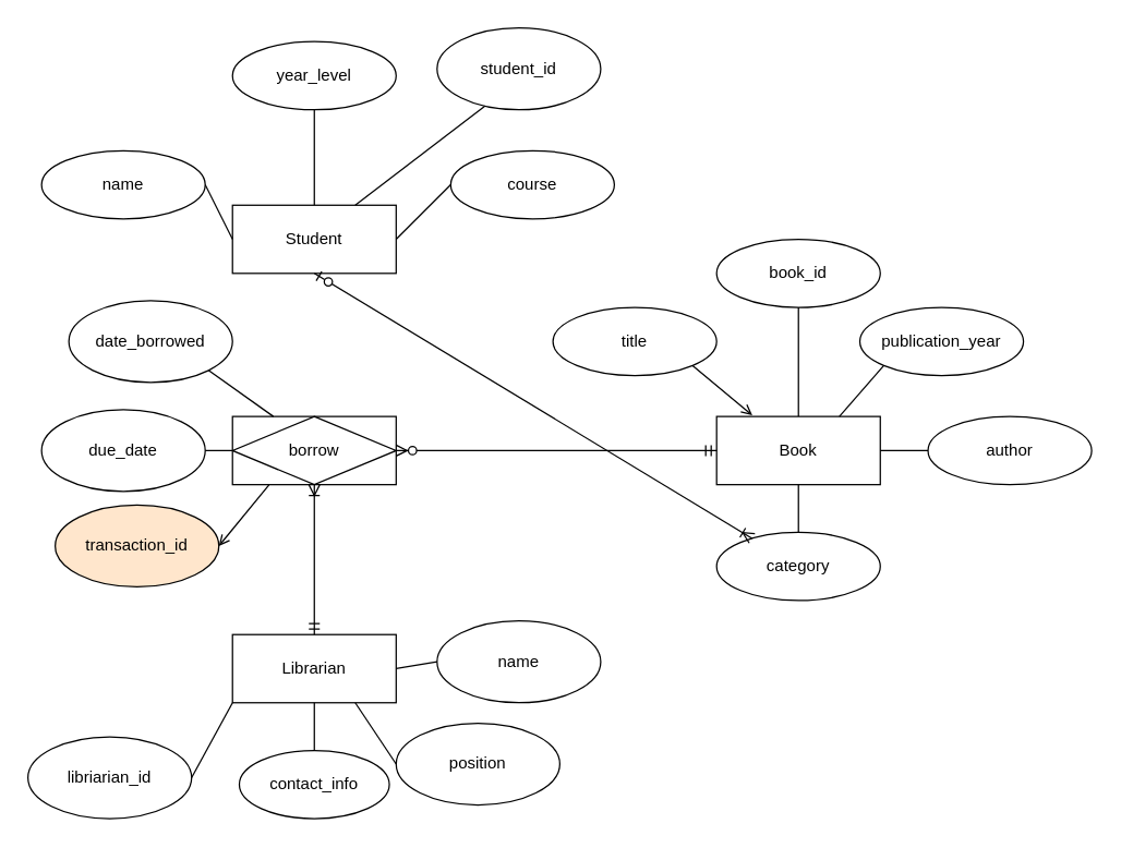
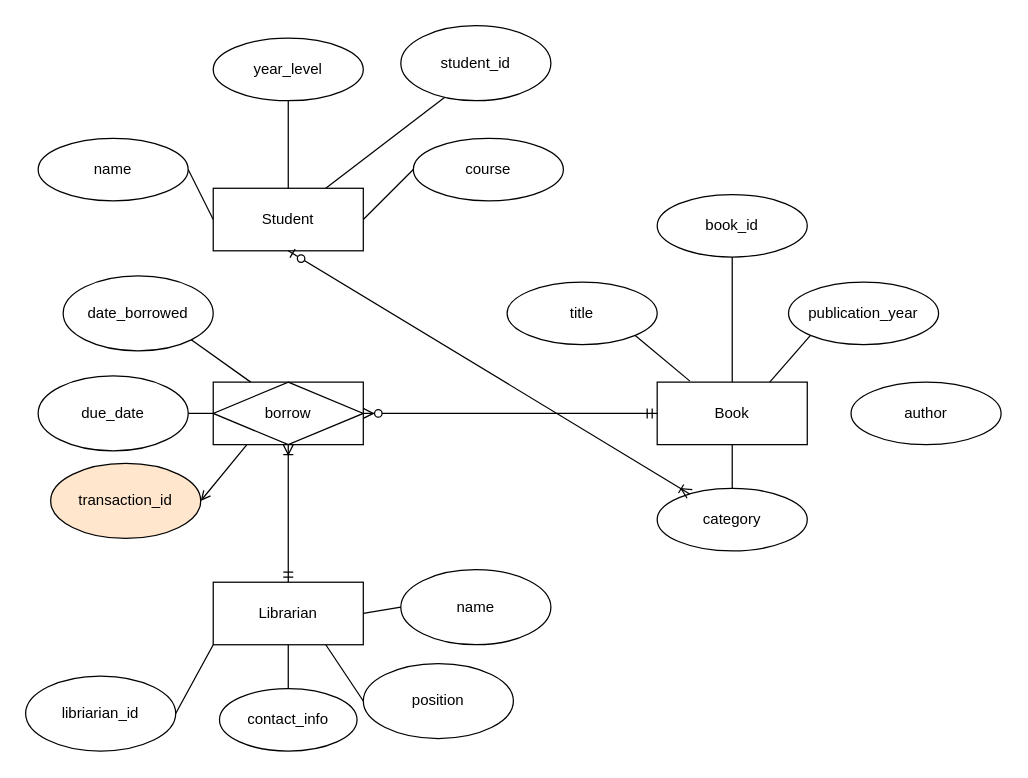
  <mxCell id="0" />
  <mxCell id="1" parent="0" />
  <mxCell id="2" value="Student" style="rounded=0;whiteSpace=wrap;html=1;" vertex="1" parent="1"><mxGeometry x="170" y="150" width="120" height="50" as="geometry" /></mxCell>
  <mxCell id="3" value="student_id" style="ellipse;whiteSpace=wrap;html=1;" vertex="1" parent="1"><mxGeometry x="320" y="20" width="120" height="60" as="geometry" /></mxCell>
  <mxCell id="4" value="name" style="ellipse;whiteSpace=wrap;html=1;" vertex="1" parent="1"><mxGeometry x="30" y="110" width="120" height="50" as="geometry" /></mxCell>
  <mxCell id="5" value="course" style="ellipse;whiteSpace=wrap;html=1;" vertex="1" parent="1"><mxGeometry x="330" y="110" width="120" height="50" as="geometry" /></mxCell>
  <mxCell id="6" value="year_level" style="ellipse;whiteSpace=wrap;html=1;" vertex="1" parent="1"><mxGeometry x="170" y="30" width="120" height="50" as="geometry" /></mxCell>
  <mxCell id="7" value="Book" style="rounded=0;whiteSpace=wrap;html=1;" vertex="1" parent="1"><mxGeometry x="525" y="305" width="120" height="50" as="geometry" /></mxCell>
- <mxCell id="8" value="book_id" style="ellipse;whiteSpace=wrap;html=1;" vertex="1" parent="1"><mxGeometry x="525" y="175" width="120" height="50" as="geometry" /></mxCell>
+ <mxCell id="8" value="book_id" style="ellipse;whiteSpace=wrap;html=1;" vertex="1" parent="1"><mxGeometry x="525" y="155" width="120" height="50" as="geometry" /></mxCell>
  <mxCell id="9" value="title" style="ellipse;whiteSpace=wrap;html=1;" vertex="1" parent="1"><mxGeometry x="405" y="225" width="120" height="50" as="geometry" /></mxCell>
  <mxCell id="10" value="author" style="ellipse;whiteSpace=wrap;html=1;" vertex="1" parent="1"><mxGeometry x="680" y="305" width="120" height="50" as="geometry" /></mxCell>
  <mxCell id="11" value="category" style="ellipse;whiteSpace=wrap;html=1;" vertex="1" parent="1"><mxGeometry x="525" y="390" width="120" height="50" as="geometry" /></mxCell>
  <mxCell id="12" value="publication_year" style="ellipse;whiteSpace=wrap;html=1;" vertex="1" parent="1"><mxGeometry x="630" y="225" width="120" height="50" as="geometry" /></mxCell>
  <mxCell id="13" value="transaction_id" style="ellipse;whiteSpace=wrap;html=1;fillColor=#ffe6cc;" vertex="1" parent="1"><mxGeometry x="40" y="370" width="120" height="60" as="geometry" /></mxCell>
  <mxCell id="14" value="date_borrowed" style="ellipse;whiteSpace=wrap;html=1;" vertex="1" parent="1"><mxGeometry x="50" y="220" width="120" height="60" as="geometry" /></mxCell>
  <mxCell id="15" value="due_date" style="ellipse;whiteSpace=wrap;html=1;" vertex="1" parent="1"><mxGeometry x="30" y="300" width="120" height="60" as="geometry" /></mxCell>
  <mxCell id="16" value="Librarian" style="html=1;whiteSpace=wrap;" vertex="1" parent="1"><mxGeometry x="170" y="465" width="120" height="50" as="geometry" /></mxCell>
  <mxCell id="17" value="libriarian_id" style="ellipse;whiteSpace=wrap;html=1;" vertex="1" parent="1"><mxGeometry x="20" y="540" width="120" height="60" as="geometry" /></mxCell>
  <mxCell id="18" value="name" style="ellipse;whiteSpace=wrap;html=1;" vertex="1" parent="1"><mxGeometry x="320" y="455" width="120" height="60" as="geometry" /></mxCell>
  <mxCell id="19" value="position" style="ellipse;whiteSpace=wrap;html=1;" vertex="1" parent="1"><mxGeometry x="290" y="530" width="120" height="60" as="geometry" /></mxCell>
  <mxCell id="20" value="contact_info" style="ellipse;whiteSpace=wrap;html=1;" vertex="1" parent="1"><mxGeometry x="175" y="550" width="110" height="50" as="geometry" /></mxCell>
  <mxCell id="21" value="borrow" style="shape=associativeEntity;whiteSpace=wrap;html=1;align=center;" vertex="1" parent="1"><mxGeometry x="170" y="305" width="120" height="50" as="geometry" /></mxCell>
  <mxCell id="22" value="" style="endArrow=open;html=1;rounded=0;entryX=1;entryY=0.5;entryDx=0;entryDy=0;exitX=0.223;exitY=1.003;exitDx=0;exitDy=0;exitPerimeter=0;" edge="1" parent="1" source="21" target="13"><mxGeometry width="50" height="50" relative="1" as="geometry"><mxPoint x="180" y="380" as="sourcePoint" /><mxPoint x="50" y="330" as="targetPoint" /><Array as="points" /></mxGeometry></mxCell>
  <mxCell id="23" value="" style="endArrow=none;html=1;rounded=0;exitX=0.25;exitY=0;exitDx=0;exitDy=0;entryX=1;entryY=1;entryDx=0;entryDy=0;" edge="1" parent="1" source="21" target="14"><mxGeometry width="50" height="50" relative="1" as="geometry"><mxPoint x="219.99" y="360" as="sourcePoint" /><mxPoint x="220" y="390" as="targetPoint" /><Array as="points" /></mxGeometry></mxCell>
  <mxCell id="24" value="" style="endArrow=none;html=1;rounded=0;entryX=0.5;entryY=0;entryDx=0;entryDy=0;exitX=0.5;exitY=1;exitDx=0;exitDy=0;" edge="1" parent="1" source="6" target="2"><mxGeometry width="50" height="50" relative="1" as="geometry"><mxPoint x="220" y="40" as="sourcePoint" /><mxPoint x="150" y="89" as="targetPoint" /><Array as="points" /></mxGeometry></mxCell>
  <mxCell id="25" value="" style="endArrow=none;html=1;rounded=0;exitX=0.293;exitY=0.952;exitDx=0;exitDy=0;entryX=0.75;entryY=0;entryDx=0;entryDy=0;exitPerimeter=0;" edge="1" parent="1" source="3" target="2"><mxGeometry width="50" height="50" relative="1" as="geometry"><mxPoint x="290" y="30" as="sourcePoint" /><mxPoint x="290" y="140" as="targetPoint" /><Array as="points" /></mxGeometry></mxCell>
  <mxCell id="26" value="" style="endArrow=none;html=1;rounded=0;exitX=0;exitY=0.5;exitDx=0;exitDy=0;entryX=1;entryY=0.5;entryDx=0;entryDy=0;" edge="1" parent="1" source="5" target="2"><mxGeometry width="50" height="50" relative="1" as="geometry"><mxPoint x="229.8" y="170" as="sourcePoint" /><mxPoint x="230" y="160" as="targetPoint" /><Array as="points" /></mxGeometry></mxCell>
  <mxCell id="27" value="" style="endArrow=none;html=1;rounded=0;exitX=1;exitY=0.5;exitDx=0;exitDy=0;entryX=0;entryY=0.5;entryDx=0;entryDy=0;" edge="1" parent="1" source="4" target="2"><mxGeometry width="50" height="50" relative="1" as="geometry"><mxPoint x="120" y="190" as="sourcePoint" /><mxPoint x="170" y="140" as="targetPoint" /></mxGeometry></mxCell>
  <mxCell id="28" value="" style="endArrow=none;html=1;rounded=0;exitX=1;exitY=0.5;exitDx=0;exitDy=0;entryX=0;entryY=0.5;entryDx=0;entryDy=0;" edge="1" parent="1" source="15" target="21"><mxGeometry width="50" height="50" relative="1" as="geometry"><mxPoint x="90" y="285" as="sourcePoint" /><mxPoint x="150" y="329" as="targetPoint" /></mxGeometry></mxCell>
  <mxCell id="29" value="" style="endArrow=none;html=1;rounded=0;entryX=0.75;entryY=0;entryDx=0;entryDy=0;exitX=0;exitY=1;exitDx=0;exitDy=0;" edge="1" parent="1" source="12" target="7"><mxGeometry width="50" height="50" relative="1" as="geometry"><mxPoint x="911" y="-10" as="sourcePoint" /><mxPoint x="840" y="40" as="targetPoint" /><Array as="points" /></mxGeometry></mxCell>
  <mxCell id="30" value="" style="endArrow=none;html=1;rounded=0;entryX=0.5;entryY=0;entryDx=0;entryDy=0;exitX=0.5;exitY=1;exitDx=0;exitDy=0;" edge="1" parent="1" source="8" target="7"><mxGeometry width="50" height="50" relative="1" as="geometry"><mxPoint x="801" y="-20" as="sourcePoint" /><mxPoint x="650" y="80" as="targetPoint" /><Array as="points" /></mxGeometry></mxCell>
- <mxCell id="31" value="" style="endArrow=open;html=1;rounded=0;entryX=0.218;entryY=-0.016;entryDx=0;entryDy=0;exitX=1;exitY=1;exitDx=0;exitDy=0;entryPerimeter=0;" edge="1" parent="1" source="9" target="7"><mxGeometry width="50" height="50" relative="1" as="geometry"><mxPoint x="740" y="0" as="sourcePoint" /><mxPoint x="669" y="110" as="targetPoint" /><Array as="points" /></mxGeometry></mxCell>
- <mxCell id="32" value="" style="endArrow=none;html=1;rounded=0;entryX=1;entryY=0.5;entryDx=0;entryDy=0;exitX=0;exitY=0.5;exitDx=0;exitDy=0;" edge="1" parent="1" source="10" target="7"><mxGeometry width="50" height="50" relative="1" as="geometry"><mxPoint x="800" y="100" as="sourcePoint" /><mxPoint x="813" y="166" as="targetPoint" /><Array as="points" /></mxGeometry></mxCell>
+ <mxCell id="31" value="" style="endArrow=none;html=1;rounded=0;entryX=0.218;entryY=-0.016;entryDx=0;entryDy=0;exitX=1;exitY=1;exitDx=0;exitDy=0;entryPerimeter=0;" edge="1" parent="1" source="9" target="7"><mxGeometry width="50" height="50" relative="1" as="geometry"><mxPoint x="740" y="0" as="sourcePoint" /><mxPoint x="669" y="110" as="targetPoint" /><Array as="points" /></mxGeometry></mxCell>
  <mxCell id="33" value="" style="endArrow=none;html=1;rounded=0;entryX=0.5;entryY=1;entryDx=0;entryDy=0;exitX=0.5;exitY=0;exitDx=0;exitDy=0;" edge="1" parent="1" source="11" target="7"><mxGeometry width="50" height="50" relative="1" as="geometry"><mxPoint x="840" y="110" as="sourcePoint" /><mxPoint x="760" y="140" as="targetPoint" /><Array as="points" /></mxGeometry></mxCell>
  <mxCell id="34" value="" style="endArrow=none;html=1;rounded=0;entryX=1;entryY=0.5;entryDx=0;entryDy=0;exitX=0;exitY=1;exitDx=0;exitDy=0;" edge="1" parent="1" source="16" target="17"><mxGeometry width="50" height="50" relative="1" as="geometry"><mxPoint x="690" y="337" as="sourcePoint" /><mxPoint x="671.5" y="320" as="targetPoint" /><Array as="points" /></mxGeometry></mxCell>
  <mxCell id="35" value="" style="endArrow=none;html=1;rounded=0;entryX=0;entryY=0.5;entryDx=0;entryDy=0;exitX=1;exitY=0.5;exitDx=0;exitDy=0;" edge="1" parent="1" source="16" target="18"><mxGeometry width="50" height="50" relative="1" as="geometry"><mxPoint x="795" y="380" as="sourcePoint" /><mxPoint x="795" y="340" as="targetPoint" /><Array as="points" /></mxGeometry></mxCell>
  <mxCell id="36" value="" style="endArrow=none;html=1;rounded=0;entryX=0;entryY=0.5;entryDx=0;entryDy=0;exitX=0.75;exitY=1;exitDx=0;exitDy=0;" edge="1" parent="1" source="16" target="19"><mxGeometry width="50" height="50" relative="1" as="geometry"><mxPoint x="695" y="422.5" as="sourcePoint" /><mxPoint x="795" y="397.5" as="targetPoint" /><Array as="points" /></mxGeometry></mxCell>
  <mxCell id="37" value="" style="endArrow=none;html=1;rounded=0;entryX=0.5;entryY=0;entryDx=0;entryDy=0;exitX=0.5;exitY=1;exitDx=0;exitDy=0;" edge="1" parent="1" source="16" target="20"><mxGeometry width="50" height="50" relative="1" as="geometry"><mxPoint x="666.5" y="410" as="sourcePoint" /><mxPoint x="743.5" y="440" as="targetPoint" /><Array as="points" /></mxGeometry></mxCell>
  <mxCell id="38" value="" style="fontSize=12;html=1;endArrow=ERoneToMany;startArrow=ERzeroToOne;rounded=0;exitX=0.5;exitY=1;exitDx=0;exitDy=0;" edge="1" parent="1" source="2" target="11"><mxGeometry width="100" height="100" relative="1" as="geometry"><mxPoint x="240" y="280" as="sourcePoint" /><mxPoint x="340" y="180" as="targetPoint" /></mxGeometry></mxCell>
  <mxCell id="39" value="" style="fontSize=12;html=1;endArrow=ERzeroToMany;startArrow=ERmandOne;rounded=0;exitX=0;exitY=0.5;exitDx=0;exitDy=0;entryX=1;entryY=0.5;entryDx=0;entryDy=0;" edge="1" parent="1" source="7" target="21"><mxGeometry width="100" height="100" relative="1" as="geometry"><mxPoint x="540" y="220" as="sourcePoint" /><mxPoint x="440" y="320" as="targetPoint" /></mxGeometry></mxCell>
  <mxCell id="40" value="" style="fontSize=12;html=1;endArrow=ERoneToMany;startArrow=ERmandOne;rounded=0;entryX=0.5;entryY=1;entryDx=0;entryDy=0;exitX=0.5;exitY=0;exitDx=0;exitDy=0;" edge="1" parent="1" source="16" target="21"><mxGeometry width="100" height="100" relative="1" as="geometry"><mxPoint x="550" y="280" as="sourcePoint" /><mxPoint x="450" y="380" as="targetPoint" /></mxGeometry></mxCell>
